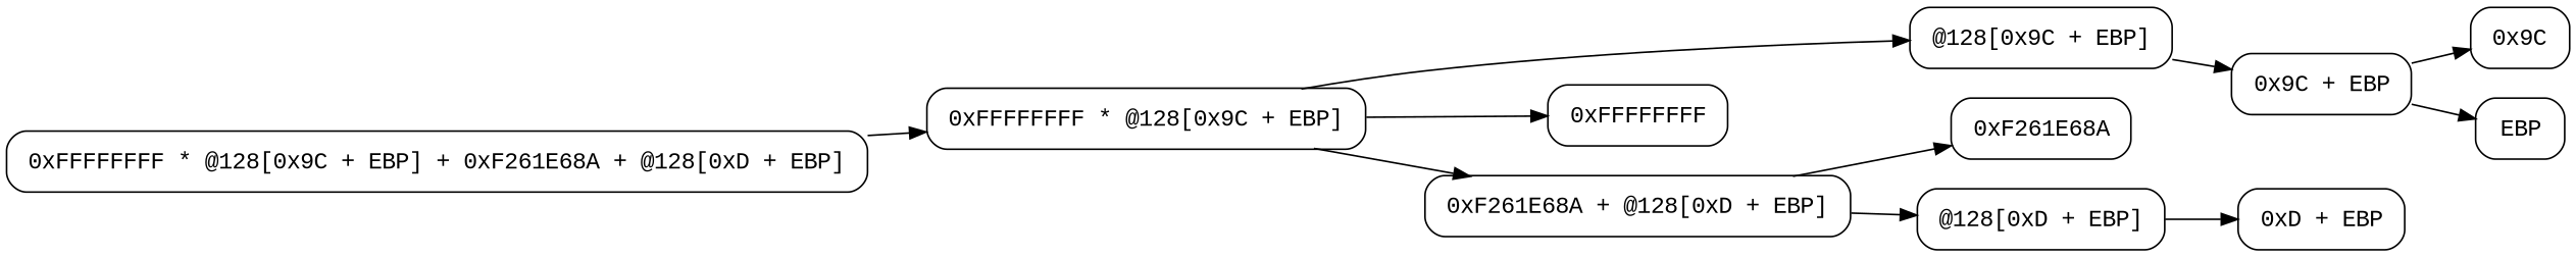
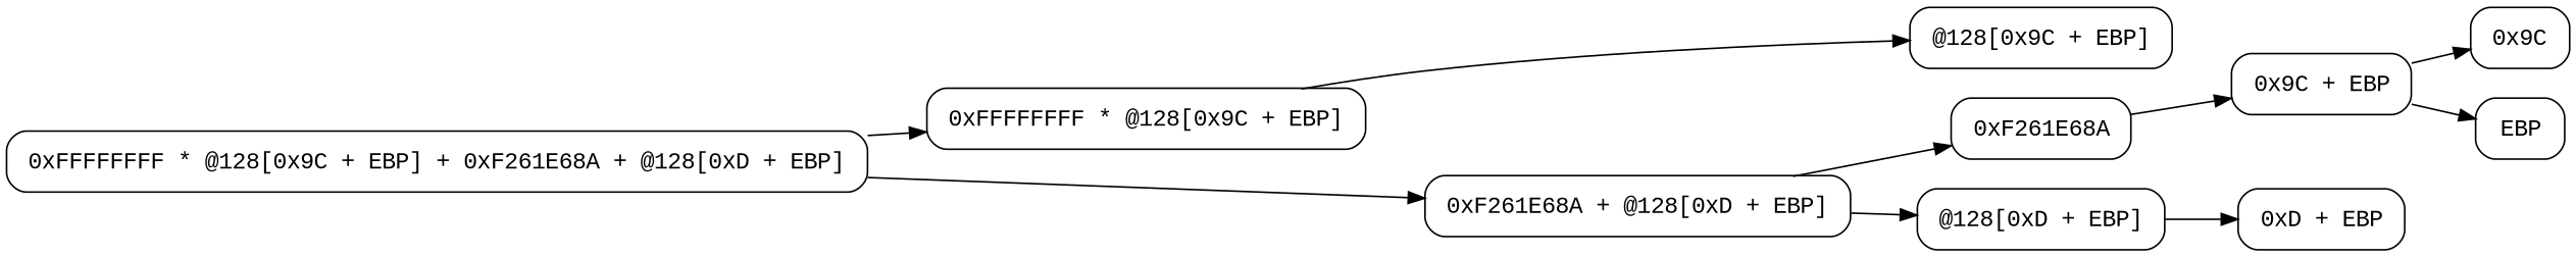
  digraph {
    rankdir=LR
    node [fontname="Courier New" shape=Mrecord]
    n1 [label=<<table border="0" cellborder="0" cellpadding="3"><tr><td align="left">@128[0x9C + EBP]</td></tr></table>>]
    n2 [label=<<table border="0" cellborder="0" cellpadding="3"><tr><td align="left">0x9C + EBP</td></tr></table>>]
    n3 [label=<<table border="0" cellborder="0" cellpadding="3"><tr><td align="left">0x9C</td></tr></table>>]
    n4 [label=<<table border="0" cellborder="0" cellpadding="3"><tr><td align="left">EBP</td></tr></table>>]
-   n5 [label=<<table border="0" cellborder="0" cellpadding="3"><tr><td align="left">0xFFFFFFFF</td></tr></table>>]
    n6 [label=<<table border="0" cellborder="0" cellpadding="3"><tr><td align="left">0xFFFFFFFF * @128[0x9C + EBP]</td></tr></table>>]
    n7 [label=<<table border="0" cellborder="0" cellpadding="3"><tr><td align="left">@128[0xD + EBP]</td></tr></table>>]
    n8 [label=<<table border="0" cellborder="0" cellpadding="3"><tr><td align="left">0xD + EBP</td></tr></table>>]
    n9 [label=<<table border="0" cellborder="0" cellpadding="3"><tr><td align="left">0xF261E68A</td></tr></table>>]
    n10 [label=<<table border="0" cellborder="0" cellpadding="3"><tr><td align="left">0xF261E68A + @128[0xD + EBP]</td></tr></table>>]
    n11 [label=<<table border="0" cellborder="0" cellpadding="3"><tr><td align="left">0xFFFFFFFF * @128[0x9C + EBP] + 0xF261E68A + @128[0xD + EBP]</td></tr></table>>]
-   n1 -> n2
+   n9 -> n2
    n2 -> n3
    n2 -> n4
    n6 -> n1
-   n6 -> n5
    n7 -> n8
    n10 -> n7
    n10 -> n9
    n11 -> n6
-   n6 -> n10
+   n11 -> n10
  }
